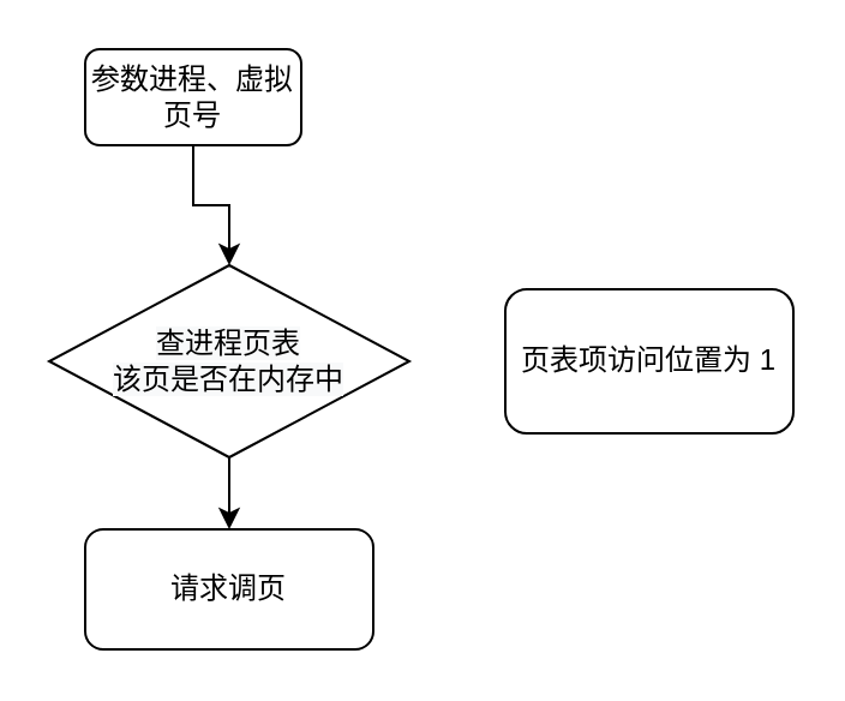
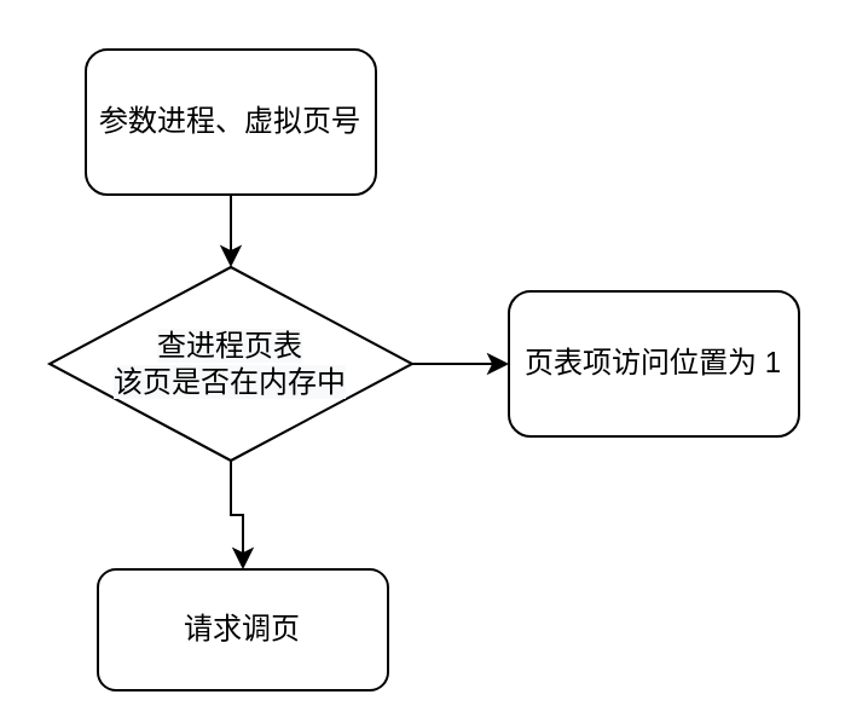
  <mxCell id="0" />
  <mxCell id="1" parent="0" />
  <mxCell id="2" value="" style="edgeStyle=orthogonalEdgeStyle;rounded=0;orthogonalLoop=1;jettySize=auto;html=1;" edge="1" parent="1" source="3" target="6"><mxGeometry relative="1" as="geometry" /></mxCell>
- <mxCell id="3" value="参数进程、虚拟页号" style="rounded=1;whiteSpace=wrap;html=1;" vertex="1" parent="1"><mxGeometry x="35" y="20" width="90" height="40" as="geometry" /></mxCell>
+ <mxCell id="3" value="参数进程、虚拟页号" style="rounded=1;whiteSpace=wrap;html=1;" vertex="1" parent="1"><mxGeometry x="35" y="20" width="120" height="60" as="geometry" /></mxCell>
+ <mxCell id="4" value="" style="edgeStyle=orthogonalEdgeStyle;rounded=0;orthogonalLoop=1;jettySize=auto;html=1;" edge="1" parent="1" source="6" target="7"><mxGeometry relative="1" as="geometry" /></mxCell>
  <mxCell id="5" value="" style="edgeStyle=orthogonalEdgeStyle;rounded=0;orthogonalLoop=1;jettySize=auto;html=1;" edge="1" parent="1" source="6" target="8"><mxGeometry relative="1" as="geometry" /></mxCell>
  <mxCell id="6" value="&#10;&#10;&lt;span style=&quot;color: rgb(0, 0, 0); font-family: helvetica; font-size: 12px; font-style: normal; font-weight: 400; letter-spacing: normal; text-align: center; text-indent: 0px; text-transform: none; word-spacing: 0px; background-color: rgb(248, 249, 250); display: inline; float: none;&quot;&gt;查进程页表&lt;/span&gt;&lt;br style=&quot;color: rgb(0, 0, 0); font-family: helvetica; font-size: 12px; font-style: normal; font-weight: 400; letter-spacing: normal; text-align: center; text-indent: 0px; text-transform: none; word-spacing: 0px; background-color: rgb(248, 249, 250);&quot;&gt;&lt;span style=&quot;color: rgb(0, 0, 0); font-family: helvetica; font-size: 12px; font-style: normal; font-weight: 400; letter-spacing: normal; text-align: center; text-indent: 0px; text-transform: none; word-spacing: 0px; background-color: rgb(248, 249, 250); display: inline; float: none;&quot;&gt;该页是否在内存中&lt;/span&gt;&#10;&#10;" style="rhombus;whiteSpace=wrap;html=1;" vertex="1" parent="1"><mxGeometry x="20" y="110" width="150" height="80" as="geometry" /></mxCell>
  <mxCell id="7" value="页表项访问位置为 1" style="rounded=1;whiteSpace=wrap;html=1;" vertex="1" parent="1"><mxGeometry x="210" y="120" width="120" height="60" as="geometry" /></mxCell>
- <mxCell id="8" value="请求调页" style="rounded=1;whiteSpace=wrap;html=1;" vertex="1" parent="1"><mxGeometry x="35" y="220" width="120" height="50" as="geometry" /></mxCell>
+ <mxCell id="8" value="请求调页" style="rounded=1;whiteSpace=wrap;html=1;" vertex="1" parent="1"><mxGeometry x="40" y="235" width="120" height="50" as="geometry" /></mxCell>
